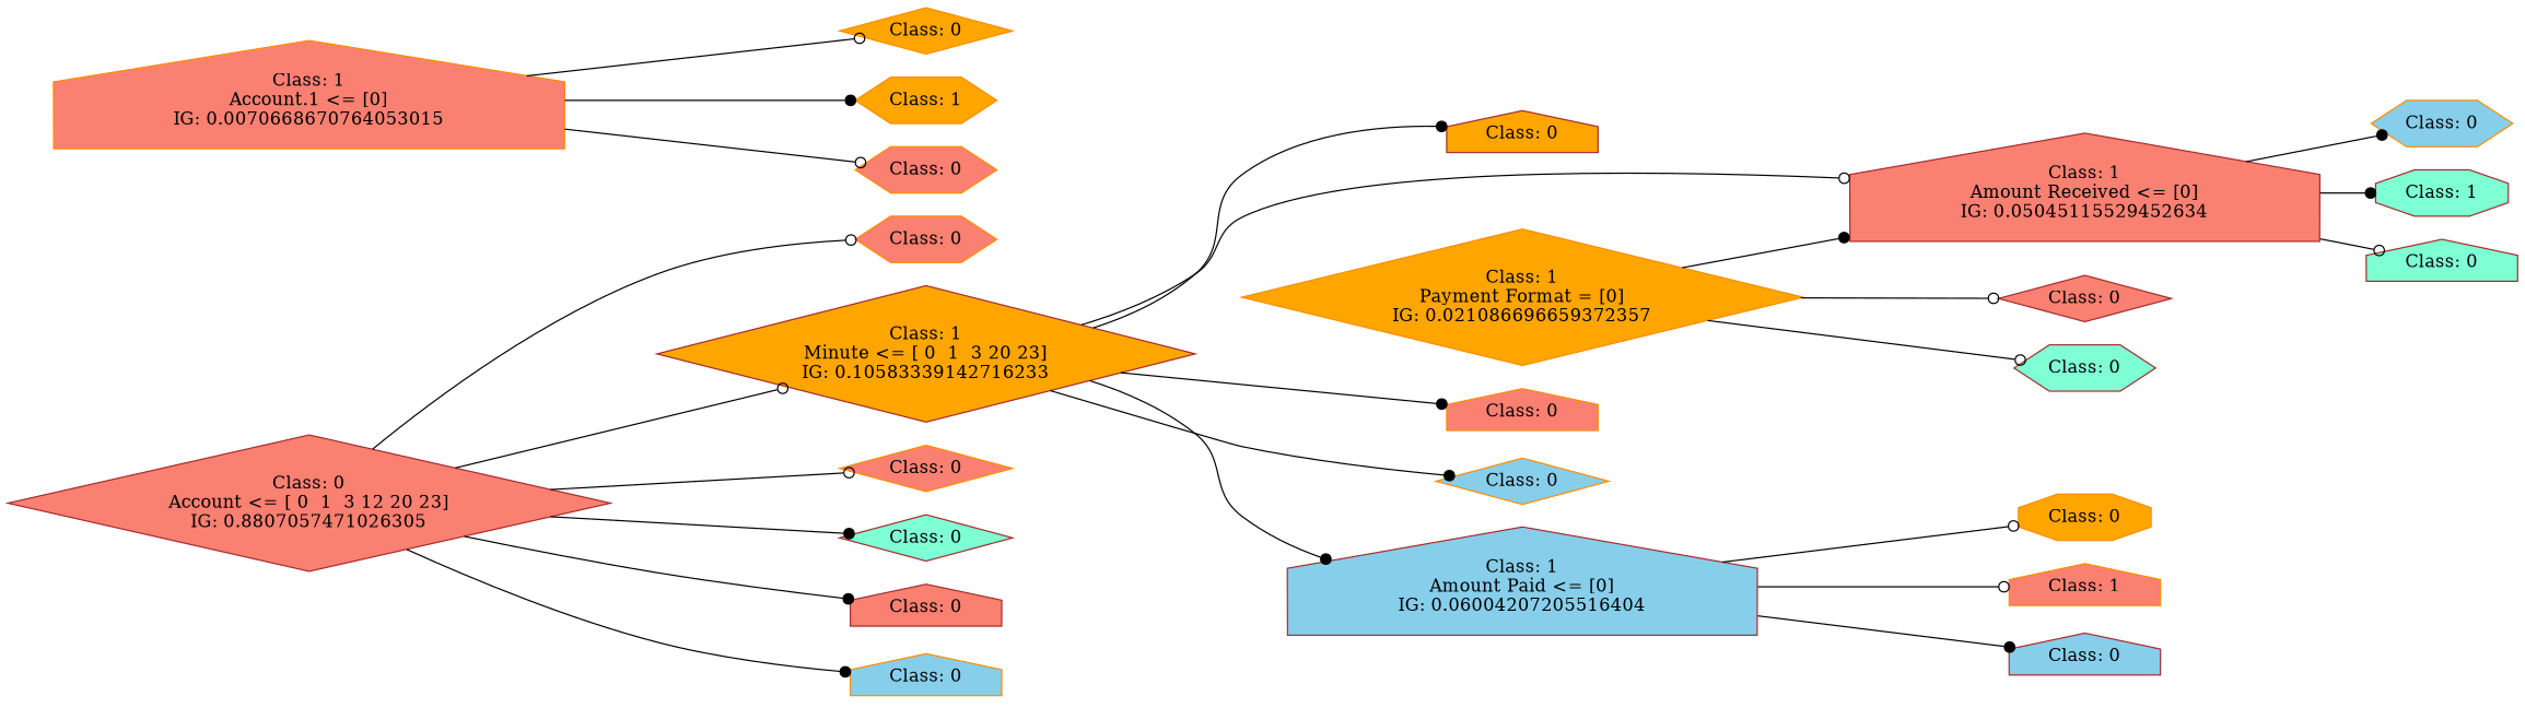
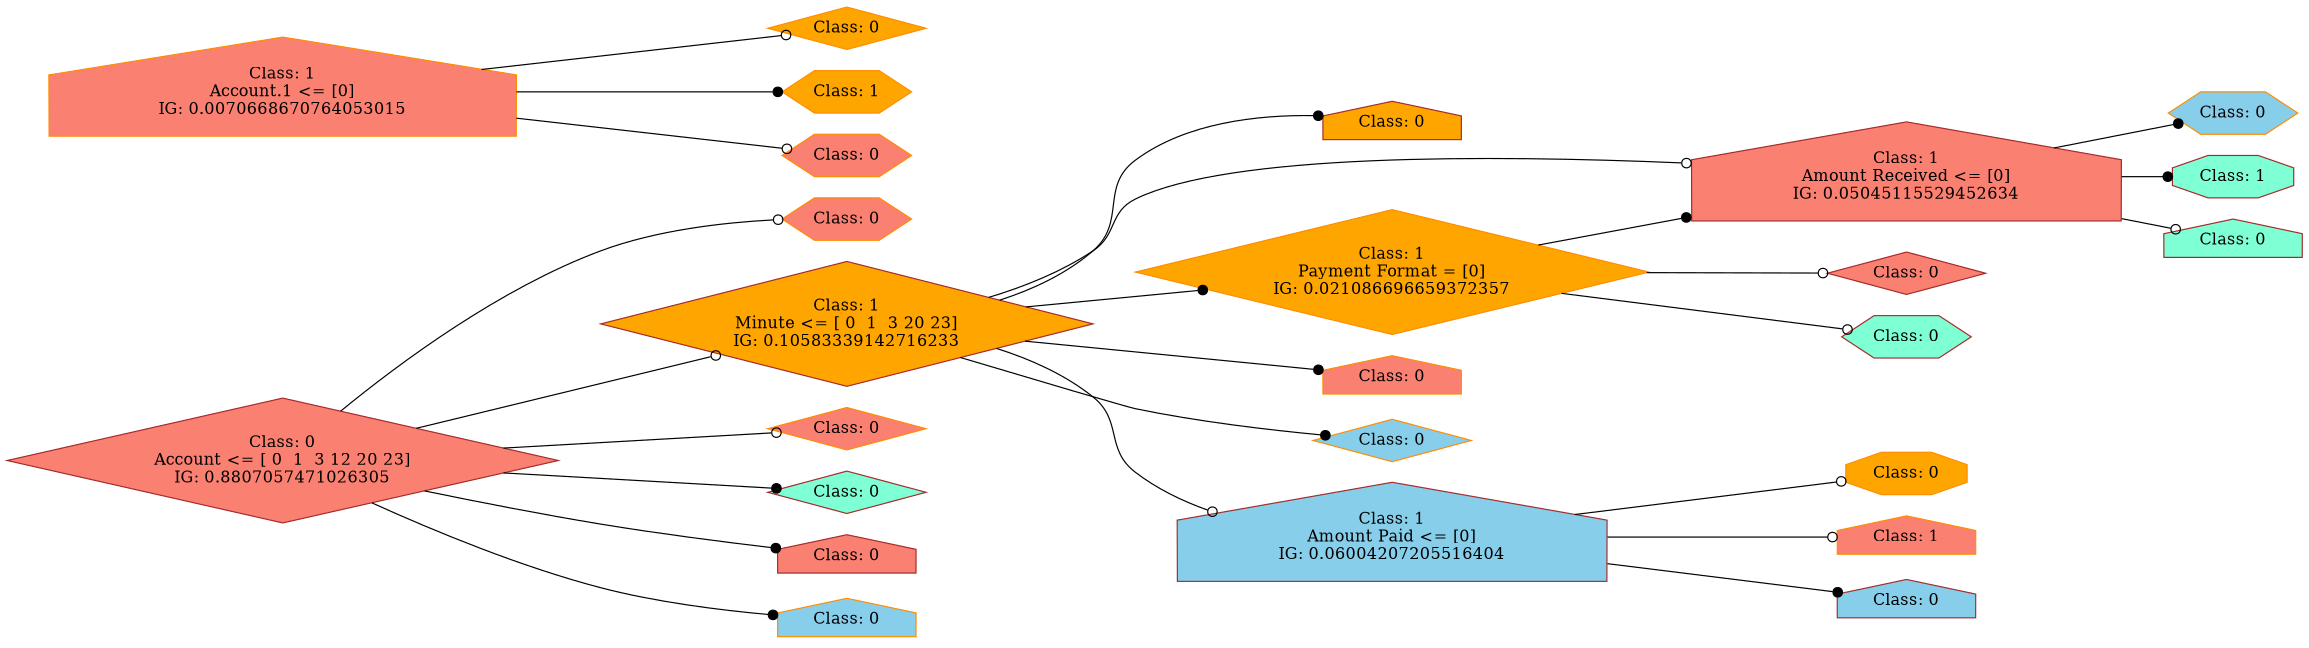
  digraph {
    rankdir=LR
    node [color=darkorange fillcolor=salmon shape=house style=filled]
    edge [arrowhead=odot]
    n1 [color=brown label="Class: 0\nAccount <= [ 0  1  3 12 20 23]\nIG: 0.8807057471026305" shape=diamond]
    n2 [label="Class: 0\n" shape=hexagon]
    n3 [color=brown fillcolor=orange label="Class: 1\nMinute <= [ 0  1  3 20 23]\nIG: 0.10583339142716233" shape=diamond]
    n4 [label="Class: 0\n" shape=diamond]
    n5 [color=brown fillcolor=aquamarine label="Class: 0\n" shape=diamond]
    n6 [color=brown label="Class: 0\n"]
    n7 [fillcolor=skyblue label="Class: 0\n"]
    n8 [color=brown fillcolor=orange label="Class: 0\n"]
    n9 [color=brown label="Class: 1\nAmount Received <= [0]\nIG: 0.05045115529452634"]
    n10 [fillcolor=orange label="Class: 1\nPayment Format = [0]\nIG: 0.021086696659372357" shape=diamond]
    n11 [label="Class: 0\n"]
    n12 [fillcolor=skyblue label="Class: 0\n" shape=diamond]
    n13 [color=brown fillcolor=skyblue label="Class: 1\nAmount Paid <= [0]\nIG: 0.06004207205516404"]
    n14 [fillcolor=skyblue label="Class: 0\n" shape=hexagon]
    n15 [color=brown fillcolor=aquamarine label="Class: 1\n" shape=octagon]
    n16 [color=brown fillcolor=aquamarine label="Class: 0\n"]
    n17 [color=brown label="Class: 0\n" shape=diamond]
    n18 [color=brown fillcolor=aquamarine label="Class: 0\n" shape=hexagon]
    n19 [fillcolor=orange label="Class: 0\n" shape=octagon]
    n20 [label="Class: 1\n"]
    n21 [color=brown fillcolor=skyblue label="Class: 0\n"]
    n22 [label="Class: 1\nAccount.1 <= [0]\nIG: 0.0070668670764053015"]
    n23 [fillcolor=orange label="Class: 0\n" shape=diamond]
    n24 [fillcolor=orange label="Class: 1\n" shape=hexagon]
    n25 [label="Class: 0\n" shape=hexagon]
    n1 -> n2
    n1 -> n3
    n1 -> n4
    n1 -> n5 [arrowhead=dot]
    n1 -> n6 [arrowhead=dot]
    n1 -> n7 [arrowhead=dot]
    n3 -> n8 [arrowhead=dot]
    n3 -> n9
+   n3 -> n10 [arrowhead=dot]
    n3 -> n11 [arrowhead=dot]
    n3 -> n12 [arrowhead=dot]
-   n3 -> n13 [arrowhead=dot]
+   n3 -> n13
    n9 -> n14 [arrowhead=dot]
    n9 -> n15 [arrowhead=dot]
    n9 -> n16
    n10 -> n9 [arrowhead=dot]
    n10 -> n17
    n10 -> n18
    n13 -> n19
    n13 -> n20
    n13 -> n21 [arrowhead=dot]
    n22 -> n23
    n22 -> n24 [arrowhead=dot]
    n22 -> n25
  }
